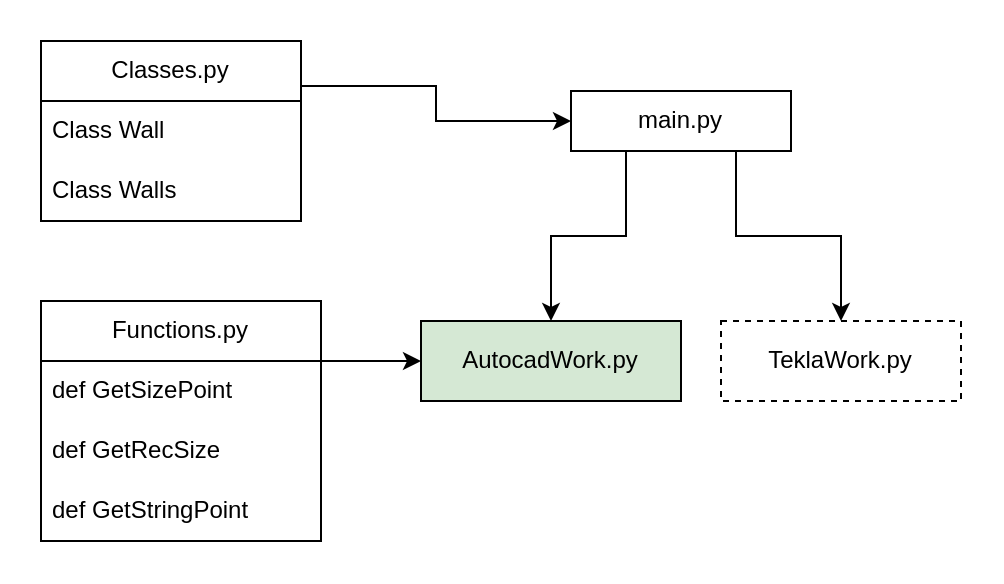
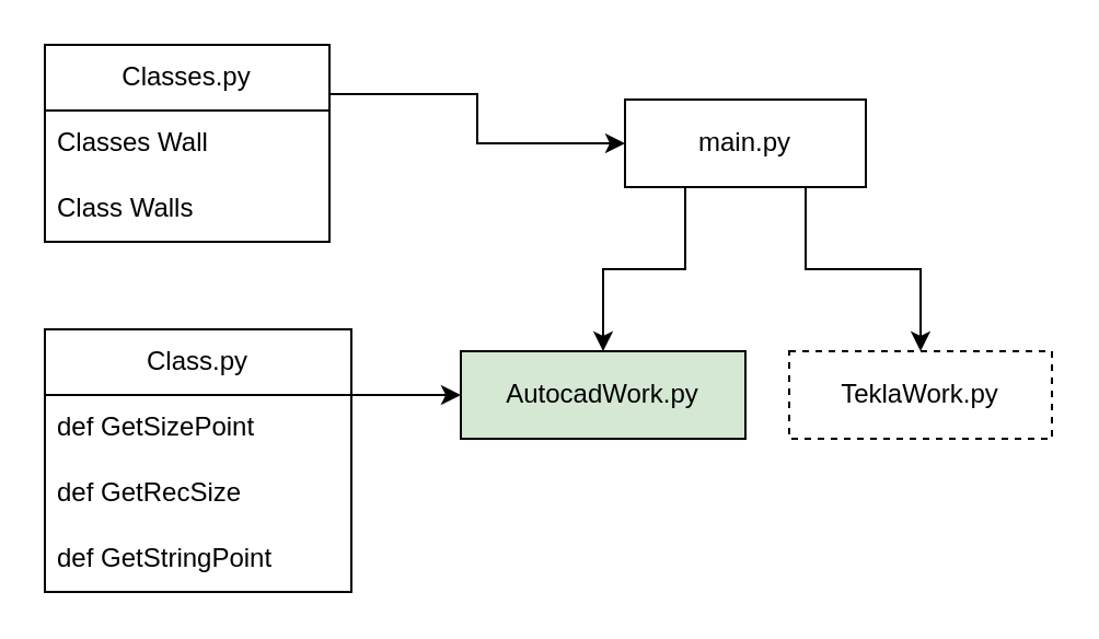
  <mxCell id="0" />
  <mxCell id="1" parent="0" />
  <mxCell id="2" style="edgeStyle=orthogonalEdgeStyle;rounded=0;orthogonalLoop=1;jettySize=auto;html=1;exitX=0.25;exitY=1;exitDx=0;exitDy=0;entryX=0.5;entryY=0;entryDx=0;entryDy=0;" edge="1" parent="1" source="4" target="5"><mxGeometry relative="1" as="geometry" /></mxCell>
  <mxCell id="3" style="edgeStyle=orthogonalEdgeStyle;rounded=0;orthogonalLoop=1;jettySize=auto;html=1;exitX=0.75;exitY=1;exitDx=0;exitDy=0;entryX=0.5;entryY=0;entryDx=0;entryDy=0;" edge="1" parent="1" source="4" target="6"><mxGeometry relative="1" as="geometry" /></mxCell>
- <mxCell id="4" value="main.py" style="rounded=0;whiteSpace=wrap;html=1;" vertex="1" parent="1"><mxGeometry x="285" y="45" width="110" height="30" as="geometry" /></mxCell>
+ <mxCell id="4" value="main.py" style="rounded=0;whiteSpace=wrap;html=1;" vertex="1" parent="1"><mxGeometry x="285" y="45" width="110" height="40" as="geometry" /></mxCell>
  <mxCell id="5" value="AutocadWork.py" style="rounded=0;whiteSpace=wrap;html=1;fillColor=#d5e8d4;" vertex="1" parent="1"><mxGeometry x="210" y="160" width="130" height="40" as="geometry" /></mxCell>
  <mxCell id="6" value="TeklaWork.py" style="rounded=0;whiteSpace=wrap;html=1;dashed=1;" vertex="1" parent="1"><mxGeometry x="360" y="160" width="120" height="40" as="geometry" /></mxCell>
  <mxCell id="7" style="edgeStyle=orthogonalEdgeStyle;rounded=0;orthogonalLoop=1;jettySize=auto;html=1;exitX=1;exitY=0.25;exitDx=0;exitDy=0;entryX=0;entryY=0.5;entryDx=0;entryDy=0;" edge="1" parent="1" source="8" target="4"><mxGeometry relative="1" as="geometry"><mxPoint x="270" y="70" as="targetPoint" /></mxGeometry></mxCell>
  <mxCell id="8" value="Classes.py" style="swimlane;fontStyle=0;childLayout=stackLayout;horizontal=1;startSize=30;horizontalStack=0;resizeParent=1;resizeParentMax=0;resizeLast=0;collapsible=1;marginBottom=0;whiteSpace=wrap;html=1;" vertex="1" parent="1"><mxGeometry x="20" y="20" width="130" height="90" as="geometry" /></mxCell>
- <mxCell id="9" value="Class Wall" style="text;strokeColor=none;fillColor=none;align=left;verticalAlign=middle;spacingLeft=4;spacingRight=4;overflow=hidden;points=[[0,0.5],[1,0.5]];portConstraint=eastwest;rotatable=0;whiteSpace=wrap;html=1;" vertex="1" parent="8"><mxGeometry y="30" width="130" height="30" as="geometry" /></mxCell>
+ <mxCell id="9" value="Classes Wall" style="text;strokeColor=none;fillColor=none;align=left;verticalAlign=middle;spacingLeft=4;spacingRight=4;overflow=hidden;points=[[0,0.5],[1,0.5]];portConstraint=eastwest;rotatable=0;whiteSpace=wrap;html=1;" vertex="1" parent="8"><mxGeometry y="30" width="130" height="30" as="geometry" /></mxCell>
  <mxCell id="10" value="Class Walls" style="text;strokeColor=none;fillColor=none;align=left;verticalAlign=middle;spacingLeft=4;spacingRight=4;overflow=hidden;points=[[0,0.5],[1,0.5]];portConstraint=eastwest;rotatable=0;whiteSpace=wrap;html=1;" vertex="1" parent="8"><mxGeometry y="60" width="130" height="30" as="geometry" /></mxCell>
  <mxCell id="11" style="edgeStyle=orthogonalEdgeStyle;rounded=0;orthogonalLoop=1;jettySize=auto;html=1;exitX=1;exitY=0.25;exitDx=0;exitDy=0;entryX=0;entryY=0.5;entryDx=0;entryDy=0;" edge="1" parent="1" source="12" target="5"><mxGeometry relative="1" as="geometry" /></mxCell>
- <mxCell id="12" value="Functions.py" style="swimlane;fontStyle=0;childLayout=stackLayout;horizontal=1;startSize=30;horizontalStack=0;resizeParent=1;resizeParentMax=0;resizeLast=0;collapsible=1;marginBottom=0;whiteSpace=wrap;html=1;" vertex="1" parent="1"><mxGeometry x="20" y="150" width="140" height="120" as="geometry" /></mxCell>
+ <mxCell id="12" value="Class.py" style="swimlane;fontStyle=0;childLayout=stackLayout;horizontal=1;startSize=30;horizontalStack=0;resizeParent=1;resizeParentMax=0;resizeLast=0;collapsible=1;marginBottom=0;whiteSpace=wrap;html=1;" vertex="1" parent="1"><mxGeometry x="20" y="150" width="140" height="120" as="geometry" /></mxCell>
  <mxCell id="13" value="def GetSizePoint" style="text;strokeColor=none;fillColor=none;align=left;verticalAlign=middle;spacingLeft=4;spacingRight=4;overflow=hidden;points=[[0,0.5],[1,0.5]];portConstraint=eastwest;rotatable=0;whiteSpace=wrap;html=1;" vertex="1" parent="12"><mxGeometry y="30" width="140" height="30" as="geometry" /></mxCell>
  <mxCell id="14" value="def GetRecSize" style="text;strokeColor=none;fillColor=none;align=left;verticalAlign=middle;spacingLeft=4;spacingRight=4;overflow=hidden;points=[[0,0.5],[1,0.5]];portConstraint=eastwest;rotatable=0;whiteSpace=wrap;html=1;" vertex="1" parent="12"><mxGeometry y="60" width="140" height="30" as="geometry" /></mxCell>
  <mxCell id="15" value="def GetStringPoint" style="text;strokeColor=none;fillColor=none;align=left;verticalAlign=middle;spacingLeft=4;spacingRight=4;overflow=hidden;points=[[0,0.5],[1,0.5]];portConstraint=eastwest;rotatable=0;whiteSpace=wrap;html=1;" vertex="1" parent="12"><mxGeometry y="90" width="140" height="30" as="geometry" /></mxCell>
